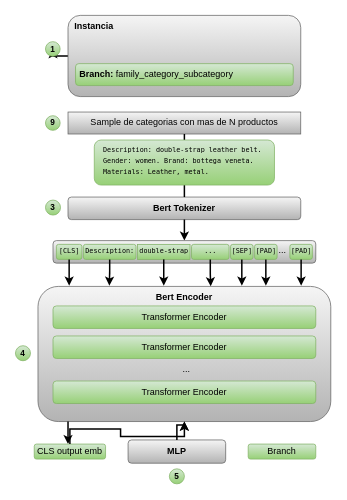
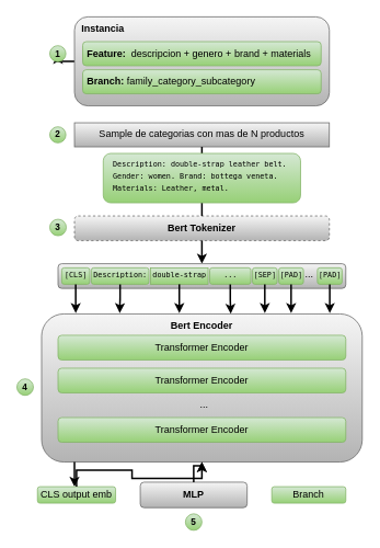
  <mxCell id="0" />
  <mxCell id="1" parent="0" />
  <mxCell id="2" value="" style="group" connectable="0" vertex="1" parent="1"><mxGeometry x="20" y="20" width="420" height="624" as="geometry" /></mxCell>
  <mxCell id="3" value="" style="group;fontStyle=1" connectable="0" vertex="1" parent="2"><mxGeometry x="40" y="242" width="340" height="30" as="geometry" /></mxCell>
- <mxCell id="4" value="&lt;b&gt;Bert Tokenizer&lt;/b&gt;" style="rounded=1;whiteSpace=wrap;html=1;fillColor=#f5f5f5;gradientColor=#b3b3b3;strokeColor=#666666;" vertex="1" parent="3"><mxGeometry x="30" width="310" height="30" as="geometry" /></mxCell>
+ <mxCell id="4" value="&lt;b&gt;Bert Tokenizer&lt;/b&gt;" style="rounded=1;whiteSpace=wrap;html=1;fillColor=#f5f5f5;gradientColor=#b3b3b3;strokeColor=#666666;dashed=1;" vertex="1" parent="3"><mxGeometry x="30" width="310" height="30" as="geometry" /></mxCell>
  <mxCell id="5" value="3" style="ellipse;whiteSpace=wrap;html=1;aspect=fixed;fontSize=11;fillColor=#d5e8d4;strokeColor=#82b366;fontStyle=1;gradientColor=#97d077;" vertex="1" parent="3"><mxGeometry y="4" width="20" height="20" as="geometry" /></mxCell>
  <mxCell id="6" style="edgeStyle=orthogonalEdgeStyle;rounded=0;orthogonalLoop=1;jettySize=auto;html=1;strokeWidth=2;" edge="1" parent="2" source="4"><mxGeometry relative="1" as="geometry"><mxPoint x="225" y="300" as="targetPoint" /></mxGeometry></mxCell>
  <mxCell id="7" value="" style="group" connectable="0" vertex="1" parent="2"><mxGeometry x="20" y="300" width="380" height="40" as="geometry" /></mxCell>
  <mxCell id="8" value="" style="rounded=1;whiteSpace=wrap;html=1;fillColor=#f5f5f5;gradientColor=#b3b3b3;strokeColor=#666666;" vertex="1" parent="7"><mxGeometry x="30" width="350" height="30" as="geometry" /></mxCell>
  <mxCell id="9" value="&lt;pre style=&quot;font-size: 9px; background-color: var(--jp-layout-color0); box-sizing: unset; font-family: Menlo, &amp;quot;DejaVu Sans Mono&amp;quot;, consolas, &amp;quot;Courier New&amp;quot;, monospace; line-height: normal; border: none; margin-top: 0px; margin-bottom: 0.5em; padding: 0px; overflow: auto; word-break: break-all; overflow-wrap: break-word;&quot;&gt;&lt;pre style=&quot;background-color: var(--jp-layout-color0); box-sizing: unset; font-family: Menlo, &amp;quot;DejaVu Sans Mono&amp;quot;, consolas, &amp;quot;Courier New&amp;quot;, monospace; line-height: normal; border: none; margin-top: 0px; margin-bottom: 0.5em; padding: 0px; overflow: auto; word-break: break-all; overflow-wrap: break-word;&quot;&gt;&lt;span style=&quot;box-sizing: unset; text-decoration-color: rgb(0, 128, 0);&quot;&gt;double-strap&lt;/span&gt;&lt;/pre&gt;&lt;/pre&gt;" style="whiteSpace=wrap;html=1;fillColor=#d5e8d4;gradientColor=#97d077;strokeColor=#82b366;spacingTop=5;rounded=0;" vertex="1" parent="7"><mxGeometry x="142.5" y="5" width="70" height="20" as="geometry" /></mxCell>
  <mxCell id="10" value="&lt;pre style=&quot;font-size: 9px; background-color: var(--jp-layout-color0); box-sizing: unset; font-family: Menlo, &amp;quot;DejaVu Sans Mono&amp;quot;, consolas, &amp;quot;Courier New&amp;quot;, monospace; line-height: normal; border: none; margin-top: 0px; margin-bottom: 0.5em; padding: 0px; overflow: auto; word-break: break-all; overflow-wrap: break-word;&quot;&gt;&lt;pre style=&quot;background-color: var(--jp-layout-color0); box-sizing: unset; font-family: Menlo, &amp;quot;DejaVu Sans Mono&amp;quot;, consolas, &amp;quot;Courier New&amp;quot;, monospace; line-height: normal; border: none; margin-top: 0px; margin-bottom: 0.5em; padding: 0px; overflow: auto; word-break: break-all; overflow-wrap: break-word;&quot;&gt;&lt;span style=&quot;box-sizing: unset; text-decoration-color: rgb(0, 128, 0);&quot;&gt;Description:&lt;/span&gt;&lt;/pre&gt;&lt;/pre&gt;" style="rounded=1;whiteSpace=wrap;html=1;fillColor=#d5e8d4;gradientColor=#97d077;strokeColor=#82b366;spacingTop=5;" vertex="1" parent="7"><mxGeometry x="70.5" y="5" width="70" height="20" as="geometry" /></mxCell>
  <mxCell id="11" value="&lt;pre style=&quot;font-size: 9px; background-color: var(--jp-layout-color0); box-sizing: unset; font-family: Menlo, &amp;quot;DejaVu Sans Mono&amp;quot;, consolas, &amp;quot;Courier New&amp;quot;, monospace; line-height: normal; border: none; margin-top: 0px; margin-bottom: 0.5em; padding: 0px; overflow: auto; word-break: break-all; overflow-wrap: break-word;&quot;&gt;&lt;pre style=&quot;background-color: var(--jp-layout-color0); box-sizing: unset; font-family: Menlo, &amp;quot;DejaVu Sans Mono&amp;quot;, consolas, &amp;quot;Courier New&amp;quot;, monospace; line-height: normal; border: none; margin-top: 0px; margin-bottom: 0.5em; padding: 0px; overflow: auto; word-break: break-all; overflow-wrap: break-word;&quot;&gt;&lt;span style=&quot;background-color: var(--jp-layout-color0);&quot;&gt;...&lt;/span&gt;&lt;/pre&gt;&lt;/pre&gt;" style="rounded=1;whiteSpace=wrap;html=1;fillColor=#d5e8d4;gradientColor=#97d077;strokeColor=#82b366;spacingTop=5;" vertex="1" parent="7"><mxGeometry x="214.5" y="5" width="50" height="20" as="geometry" /></mxCell>
  <mxCell id="12" value="&lt;pre style=&quot;font-size: 9px; background-color: var(--jp-layout-color0); box-sizing: unset; font-family: Menlo, &amp;quot;DejaVu Sans Mono&amp;quot;, consolas, &amp;quot;Courier New&amp;quot;, monospace; line-height: normal; border: none; margin-top: 0px; margin-bottom: 0.5em; padding: 0px; overflow: auto; word-break: break-all; overflow-wrap: break-word;&quot;&gt;&lt;pre style=&quot;background-color: var(--jp-layout-color0); box-sizing: unset; font-family: Menlo, &amp;quot;DejaVu Sans Mono&amp;quot;, consolas, &amp;quot;Courier New&amp;quot;, monospace; line-height: normal; border: none; margin-top: 0px; margin-bottom: 0.5em; padding: 0px; overflow: auto; word-break: break-all; overflow-wrap: break-word;&quot;&gt;&lt;span style=&quot;box-sizing: unset; text-decoration-color: rgb(0, 128, 0);&quot;&gt;[CLS]&lt;/span&gt;&lt;/pre&gt;&lt;/pre&gt;" style="rounded=1;whiteSpace=wrap;html=1;fillColor=#d5e8d4;gradientColor=#97d077;strokeColor=#82b366;spacingTop=5;" vertex="1" parent="7"><mxGeometry x="34.5" y="5" width="34" height="20" as="geometry" /></mxCell>
  <mxCell id="13" value="&lt;pre style=&quot;font-size: 9px; background-color: var(--jp-layout-color0); box-sizing: unset; font-family: Menlo, &amp;quot;DejaVu Sans Mono&amp;quot;, consolas, &amp;quot;Courier New&amp;quot;, monospace; line-height: normal; border: none; margin-top: 0px; margin-bottom: 0.5em; padding: 0px; overflow: auto; word-break: break-all; overflow-wrap: break-word;&quot;&gt;&lt;pre style=&quot;background-color: var(--jp-layout-color0); box-sizing: unset; font-family: Menlo, &amp;quot;DejaVu Sans Mono&amp;quot;, consolas, &amp;quot;Courier New&amp;quot;, monospace; line-height: normal; border: none; margin-top: 0px; margin-bottom: 0.5em; padding: 0px; overflow: auto; word-break: break-all; overflow-wrap: break-word;&quot;&gt;&lt;span style=&quot;box-sizing: unset; text-decoration-color: rgb(0, 128, 0);&quot;&gt;[SEP]&lt;/span&gt;&lt;/pre&gt;&lt;/pre&gt;" style="rounded=1;whiteSpace=wrap;html=1;fillColor=#d5e8d4;gradientColor=#97d077;strokeColor=#82b366;spacingTop=5;" vertex="1" parent="7"><mxGeometry x="266.5" y="5" width="30" height="20" as="geometry" /></mxCell>
  <mxCell id="14" value="&lt;pre style=&quot;font-size: 9px; background-color: var(--jp-layout-color0); box-sizing: unset; font-family: Menlo, &amp;quot;DejaVu Sans Mono&amp;quot;, consolas, &amp;quot;Courier New&amp;quot;, monospace; line-height: normal; border: none; margin-top: 0px; margin-bottom: 0.5em; padding: 0px; overflow: auto; word-break: break-all; overflow-wrap: break-word;&quot;&gt;&lt;pre style=&quot;background-color: var(--jp-layout-color0); box-sizing: unset; font-family: Menlo, &amp;quot;DejaVu Sans Mono&amp;quot;, consolas, &amp;quot;Courier New&amp;quot;, monospace; line-height: normal; border: none; margin-top: 0px; margin-bottom: 0.5em; padding: 0px; overflow: auto; word-break: break-all; overflow-wrap: break-word;&quot;&gt;&lt;span style=&quot;box-sizing: unset; text-decoration-color: rgb(0, 128, 0);&quot;&gt;[PAD]&lt;/span&gt;&lt;/pre&gt;&lt;/pre&gt;" style="rounded=1;whiteSpace=wrap;html=1;fillColor=#d5e8d4;gradientColor=#97d077;strokeColor=#82b366;spacingTop=5;" vertex="1" parent="7"><mxGeometry x="298.5" y="5" width="30" height="20" as="geometry" /></mxCell>
  <mxCell id="15" value="..." style="text;html=1;strokeColor=none;fillColor=none;align=center;verticalAlign=middle;whiteSpace=wrap;rounded=0;" vertex="1" parent="7"><mxGeometry x="310" y="5" width="51.5" height="15" as="geometry" /></mxCell>
  <mxCell id="16" value="&lt;pre style=&quot;font-size: 9px; background-color: var(--jp-layout-color0); box-sizing: unset; font-family: Menlo, &amp;quot;DejaVu Sans Mono&amp;quot;, consolas, &amp;quot;Courier New&amp;quot;, monospace; line-height: normal; border: none; margin-top: 0px; margin-bottom: 0.5em; padding: 0px; overflow: auto; word-break: break-all; overflow-wrap: break-word;&quot;&gt;&lt;pre style=&quot;background-color: var(--jp-layout-color0); box-sizing: unset; font-family: Menlo, &amp;quot;DejaVu Sans Mono&amp;quot;, consolas, &amp;quot;Courier New&amp;quot;, monospace; line-height: normal; border: none; margin-top: 0px; margin-bottom: 0.5em; padding: 0px; overflow: auto; word-break: break-all; overflow-wrap: break-word;&quot;&gt;&lt;span style=&quot;box-sizing: unset; text-decoration-color: rgb(0, 128, 0);&quot;&gt;[PAD]&lt;/span&gt;&lt;/pre&gt;&lt;/pre&gt;" style="rounded=1;whiteSpace=wrap;html=1;fillColor=#d5e8d4;gradientColor=#97d077;strokeColor=#82b366;spacingTop=5;" vertex="1" parent="7"><mxGeometry x="345.5" y="5" width="30" height="20" as="geometry" /></mxCell>
  <mxCell id="17" value="" style="group" connectable="0" vertex="1" parent="2"><mxGeometry x="30" y="361" width="390" height="180" as="geometry" /></mxCell>
  <mxCell id="18" value="Bert Encoder" style="rounded=1;whiteSpace=wrap;html=1;fillColor=#f5f5f5;gradientColor=#b3b3b3;strokeColor=#666666;verticalAlign=top;fontStyle=1" vertex="1" parent="17"><mxGeometry width="390" height="180" as="geometry" /></mxCell>
  <mxCell id="19" value="..." style="text;html=1;strokeColor=none;fillColor=none;align=center;verticalAlign=middle;whiteSpace=wrap;rounded=0;" vertex="1" parent="17"><mxGeometry x="173" y="106" width="50" height="10" as="geometry" /></mxCell>
  <mxCell id="20" value="Transformer Encoder" style="rounded=1;whiteSpace=wrap;html=1;fillColor=#d5e8d4;gradientColor=#97d077;strokeColor=#82b366;" vertex="1" parent="17"><mxGeometry x="20" y="26" width="350" height="30" as="geometry" /></mxCell>
  <mxCell id="21" value="Transformer Encoder" style="rounded=1;whiteSpace=wrap;html=1;fillColor=#d5e8d4;gradientColor=#97d077;strokeColor=#82b366;" vertex="1" parent="17"><mxGeometry x="20" y="66" width="350" height="30" as="geometry" /></mxCell>
  <mxCell id="22" value="Transformer Encoder" style="rounded=1;whiteSpace=wrap;html=1;fillColor=#d5e8d4;gradientColor=#97d077;strokeColor=#82b366;" vertex="1" parent="17"><mxGeometry x="20" y="126" width="350" height="30" as="geometry" /></mxCell>
  <mxCell id="23" style="edgeStyle=orthogonalEdgeStyle;rounded=0;orthogonalLoop=1;jettySize=auto;html=1;strokeWidth=2;" edge="1" parent="2" source="12"><mxGeometry relative="1" as="geometry"><mxPoint x="71.5" y="360" as="targetPoint" /></mxGeometry></mxCell>
  <mxCell id="24" style="edgeStyle=orthogonalEdgeStyle;rounded=0;orthogonalLoop=1;jettySize=auto;html=1;strokeWidth=2;" edge="1" parent="2" source="10"><mxGeometry relative="1" as="geometry"><mxPoint x="125" y="360" as="targetPoint" /></mxGeometry></mxCell>
  <mxCell id="25" style="edgeStyle=orthogonalEdgeStyle;rounded=0;orthogonalLoop=1;jettySize=auto;html=1;strokeWidth=2;" edge="1" parent="2" source="9"><mxGeometry relative="1" as="geometry"><mxPoint x="197.5" y="360" as="targetPoint" /></mxGeometry></mxCell>
  <mxCell id="26" style="edgeStyle=orthogonalEdgeStyle;rounded=0;orthogonalLoop=1;jettySize=auto;html=1;entryX=0.59;entryY=-0.001;entryDx=0;entryDy=0;entryPerimeter=0;strokeWidth=2;" edge="1" parent="2" source="11" target="18"><mxGeometry relative="1" as="geometry" /></mxCell>
  <mxCell id="27" style="edgeStyle=orthogonalEdgeStyle;rounded=0;orthogonalLoop=1;jettySize=auto;html=1;strokeWidth=2;" edge="1" parent="2" source="13"><mxGeometry relative="1" as="geometry"><mxPoint x="301.5" y="360" as="targetPoint" /></mxGeometry></mxCell>
  <mxCell id="28" style="edgeStyle=orthogonalEdgeStyle;rounded=0;orthogonalLoop=1;jettySize=auto;html=1;strokeWidth=2;" edge="1" parent="2" source="14"><mxGeometry relative="1" as="geometry"><mxPoint x="333.5" y="360" as="targetPoint" /></mxGeometry></mxCell>
  <mxCell id="29" style="edgeStyle=orthogonalEdgeStyle;rounded=0;orthogonalLoop=1;jettySize=auto;html=1;strokeWidth=2;" edge="1" parent="2" source="16"><mxGeometry relative="1" as="geometry"><mxPoint x="380.5" y="360" as="targetPoint" /></mxGeometry></mxCell>
  <mxCell id="30" style="edgeStyle=orthogonalEdgeStyle;rounded=0;orthogonalLoop=1;jettySize=auto;html=1;strokeWidth=2;" edge="1" parent="2"><mxGeometry relative="1" as="geometry"><mxPoint x="70" y="571" as="targetPoint" /><mxPoint x="70" y="545" as="sourcePoint" /><Array as="points"><mxPoint x="70" y="541" /><mxPoint x="70" y="541" /></Array></mxGeometry></mxCell>
  <mxCell id="31" value="CLS output emb" style="rounded=1;whiteSpace=wrap;html=1;gradientColor=#97d077;fillColor=#d5e8d4;strokeColor=#82b366;" vertex="1" parent="2"><mxGeometry x="25" y="571" width="95" height="20" as="geometry" /></mxCell>
  <mxCell id="32" value="&lt;b&gt;MLP&lt;/b&gt;" style="rounded=1;whiteSpace=wrap;html=1;gradientColor=#b3b3b3;fillColor=#f5f5f5;strokeColor=#666666;" vertex="1" parent="2"><mxGeometry x="150" y="565.5" width="130" height="31" as="geometry" /></mxCell>
  <mxCell id="33" style="edgeStyle=orthogonalEdgeStyle;rounded=0;orthogonalLoop=1;jettySize=auto;html=1;strokeWidth=2;" edge="1" parent="2" source="31" target="18"><mxGeometry relative="1" as="geometry" /></mxCell>
  <mxCell id="34" value="Branch" style="rounded=1;whiteSpace=wrap;html=1;gradientColor=#97d077;fillColor=#d5e8d4;strokeColor=#82b366;" vertex="1" parent="2"><mxGeometry x="310" y="571" width="90" height="20" as="geometry" /></mxCell>
  <mxCell id="35" style="edgeStyle=orthogonalEdgeStyle;rounded=0;orthogonalLoop=1;jettySize=auto;html=1;strokeWidth=2;" edge="1" parent="2" source="32" target="18"><mxGeometry relative="1" as="geometry" /></mxCell>
  <mxCell id="36" value="5" style="ellipse;whiteSpace=wrap;html=1;aspect=fixed;fontSize=11;fillColor=#d5e8d4;strokeColor=#82b366;fontStyle=1;gradientColor=#97d077;" vertex="1" parent="2"><mxGeometry x="205" y="604" width="20" height="20" as="geometry" /></mxCell>
  <mxCell id="37" value="4" style="ellipse;whiteSpace=wrap;html=1;aspect=fixed;fontSize=11;fillColor=#d5e8d4;strokeColor=#82b366;fontStyle=1;gradientColor=#97d077;" vertex="1" parent="2"><mxGeometry y="440" width="20" height="20" as="geometry" /></mxCell>
  <mxCell id="38" value="" style="group" connectable="0" vertex="1" parent="2"><mxGeometry x="40" y="128.741" width="340" height="29.259" as="geometry" /></mxCell>
  <mxCell id="39" value="Sample de categorias con mas de N productos" style="whiteSpace=wrap;html=1;fillColor=#f5f5f5;gradientColor=#b3b3b3;strokeColor=#666666;rounded=0;" vertex="1" parent="38"><mxGeometry x="30" width="310" height="29.259" as="geometry" /></mxCell>
- <mxCell id="40" value="9" style="ellipse;whiteSpace=wrap;html=1;aspect=fixed;fontSize=11;fillColor=#d5e8d4;strokeColor=#82b366;fontStyle=1;gradientColor=#97d077;" vertex="1" parent="38"><mxGeometry y="4.877" width="19.506" height="19.506" as="geometry" /></mxCell>
+ <mxCell id="40" value="2" style="ellipse;whiteSpace=wrap;html=1;aspect=fixed;fontSize=11;fillColor=#d5e8d4;strokeColor=#82b366;fontStyle=1;gradientColor=#97d077;" vertex="1" parent="38"><mxGeometry y="4.877" width="19.506" height="19.506" as="geometry" /></mxCell>
  <mxCell id="41" style="edgeStyle=orthogonalEdgeStyle;rounded=0;orthogonalLoop=1;jettySize=auto;html=1;strokeWidth=2;endArrow=none;" edge="1" parent="2" source="39" target="4"><mxGeometry relative="1" as="geometry" /></mxCell>
  <mxCell id="42" style="edgeStyle=orthogonalEdgeStyle;rounded=0;orthogonalLoop=1;jettySize=auto;html=1;strokeWidth=2;" edge="1" parent="2" source="43" target="47"><mxGeometry relative="1" as="geometry" /></mxCell>
  <mxCell id="43" value="&lt;div style=&quot;&quot;&gt;&lt;span style=&quot;background-color: initial;&quot;&gt;&amp;nbsp; &lt;b&gt;Instancia&lt;/b&gt;&lt;/span&gt;&lt;/div&gt;" style="rounded=1;whiteSpace=wrap;html=1;align=left;verticalAlign=top;fillColor=#f5f5f5;strokeColor=#666666;gradientColor=#b3b3b3;" vertex="1" parent="2"><mxGeometry x="70" width="310" height="108.16" as="geometry" /></mxCell>
  <mxCell id="44" value="" style="group" connectable="0" vertex="1" parent="2"><mxGeometry x="40" y="30.136" width="330" height="63.395" as="geometry" /></mxCell>
+ <mxCell id="45" value="&lt;b&gt;&amp;nbsp;Feature:&amp;nbsp;&amp;nbsp;&lt;/b&gt;&lt;span style=&quot;background-color: initial;&quot;&gt;descripcion + genero +&amp;nbsp;&lt;/span&gt;&lt;span style=&quot;background-color: initial;&quot;&gt;brand +&amp;nbsp;&lt;/span&gt;&lt;span style=&quot;background-color: initial;&quot;&gt;materials&lt;/span&gt;&lt;span style=&quot;background-color: initial;&quot;&gt;&lt;br&gt;&lt;/span&gt;" style="rounded=1;whiteSpace=wrap;html=1;align=left;fillColor=#d5e8d4;gradientColor=#97d077;strokeColor=#82b366;" vertex="1" parent="44"><mxGeometry x="40" width="290" height="29.259" as="geometry" /></mxCell>
  <mxCell id="46" value="&lt;b&gt;&amp;nbsp;Branch:&amp;nbsp;&lt;/b&gt;family_category_subcategory" style="rounded=1;whiteSpace=wrap;html=1;align=left;fillColor=#d5e8d4;gradientColor=#97d077;strokeColor=#82b366;" vertex="1" parent="44"><mxGeometry x="40" y="34.136" width="290" height="29.259" as="geometry" /></mxCell>
  <mxCell id="47" value="1" style="ellipse;whiteSpace=wrap;html=1;aspect=fixed;fontSize=11;fillColor=#d5e8d4;strokeColor=#82b366;fontStyle=1;gradientColor=#97d077;" vertex="1" parent="44"><mxGeometry y="4.877" width="19.506" height="19.506" as="geometry" /></mxCell>
  <mxCell id="48" value="&lt;pre style=&quot;box-sizing: unset; font-family: Menlo, &amp;quot;DejaVu Sans Mono&amp;quot;, consolas, &amp;quot;Courier New&amp;quot;, monospace; font-size: 9px; line-height: normal; border: none; margin-top: 0px; margin-bottom: 0.5em; padding: 0px; background-color: var(--jp-layout-color0); overflow: auto; word-break: break-all; overflow-wrap: break-word; text-align: start;&quot;&gt;&lt;span style=&quot;box-sizing: unset; text-decoration-color: rgb(0, 128, 0); font-size: 9px;&quot;&gt;&lt;span&gt;Description: double-strap leather belt. &lt;/span&gt;&lt;/span&gt;&lt;/pre&gt;&lt;pre style=&quot;box-sizing: unset; font-family: Menlo, &amp;quot;DejaVu Sans Mono&amp;quot;, consolas, &amp;quot;Courier New&amp;quot;, monospace; font-size: 9px; line-height: normal; border: none; margin-top: 0px; margin-bottom: 0.5em; padding: 0px; background-color: var(--jp-layout-color0); overflow: auto; word-break: break-all; overflow-wrap: break-word; text-align: start;&quot;&gt;&lt;span style=&quot;box-sizing: unset; text-decoration-color: rgb(0, 128, 0); font-size: 9px;&quot;&gt;&lt;span&gt;Gender: women. Brand: bottega veneta. &lt;/span&gt;&lt;/span&gt;&lt;/pre&gt;&lt;pre style=&quot;box-sizing: unset; font-family: Menlo, &amp;quot;DejaVu Sans Mono&amp;quot;, consolas, &amp;quot;Courier New&amp;quot;, monospace; font-size: 9px; line-height: normal; border: none; margin-top: 0px; margin-bottom: 0.5em; padding: 0px; background-color: var(--jp-layout-color0); overflow: auto; word-break: break-all; overflow-wrap: break-word; text-align: start;&quot;&gt;&lt;span style=&quot;box-sizing: unset; text-decoration-color: rgb(0, 128, 0); font-size: 9px;&quot;&gt;&lt;span&gt;Materials: Leather, metal.&lt;/span&gt;&lt;/span&gt;&lt;/pre&gt;" style="text;html=1;align=center;verticalAlign=middle;resizable=0;points=[];autosize=1;strokeColor=#82b366;fillColor=#d5e8d4;fontSize=9;gradientColor=#97d077;fontStyle=0;rounded=1;" vertex="1" parent="2"><mxGeometry x="105" y="166" width="240" height="60" as="geometry" /></mxCell>
